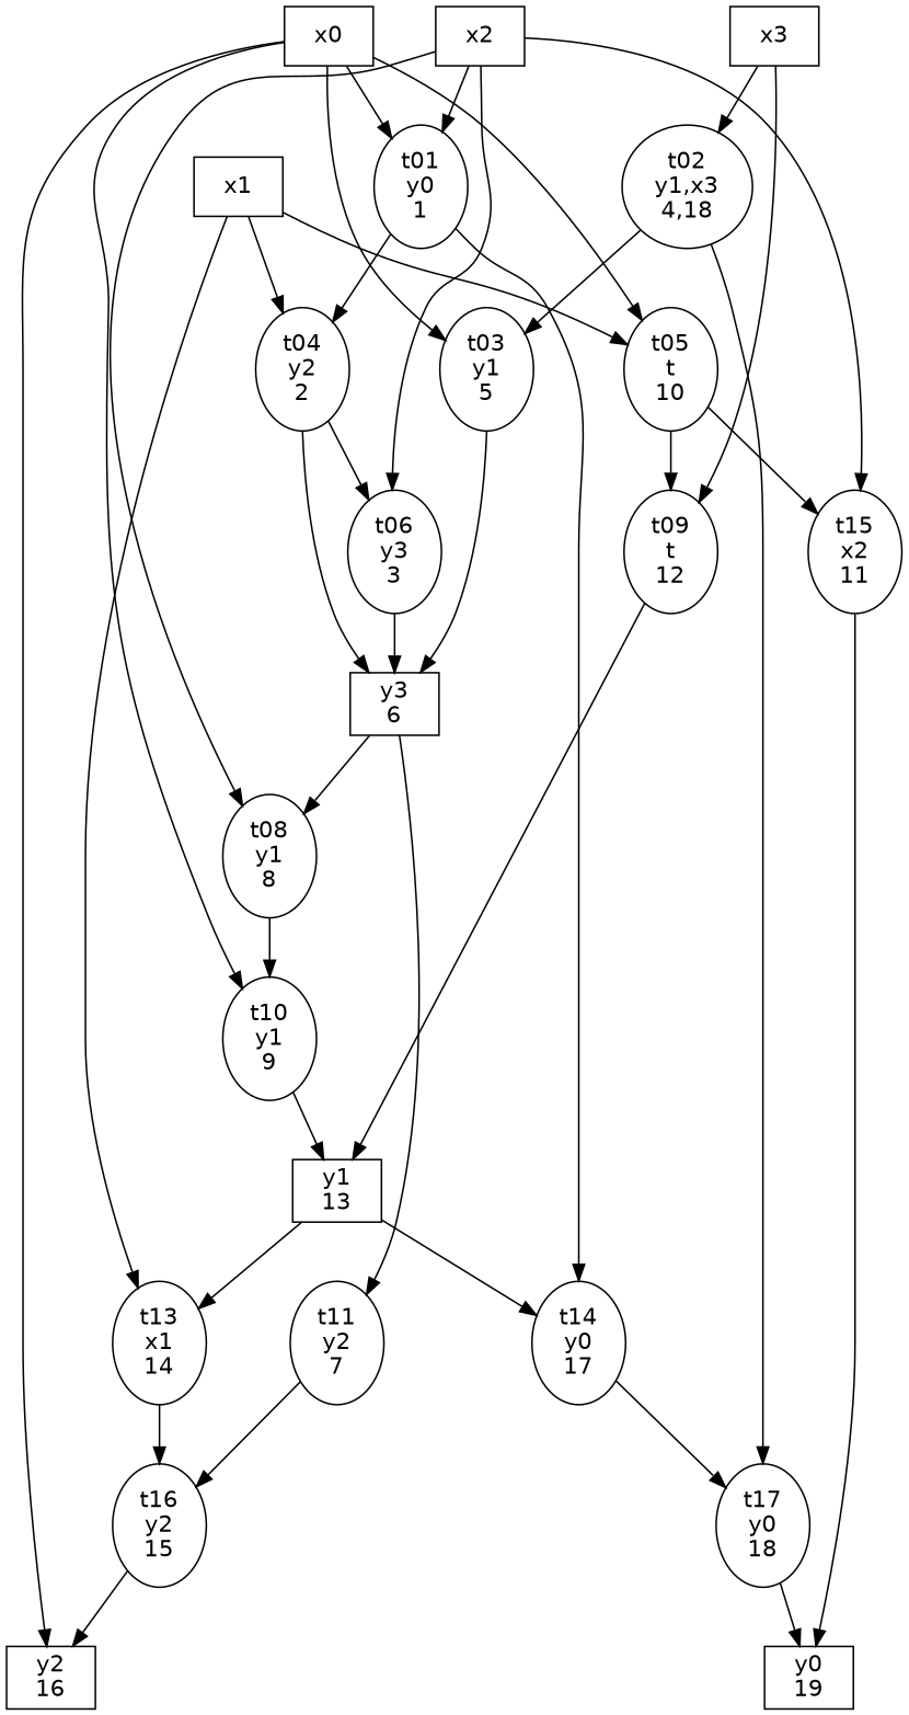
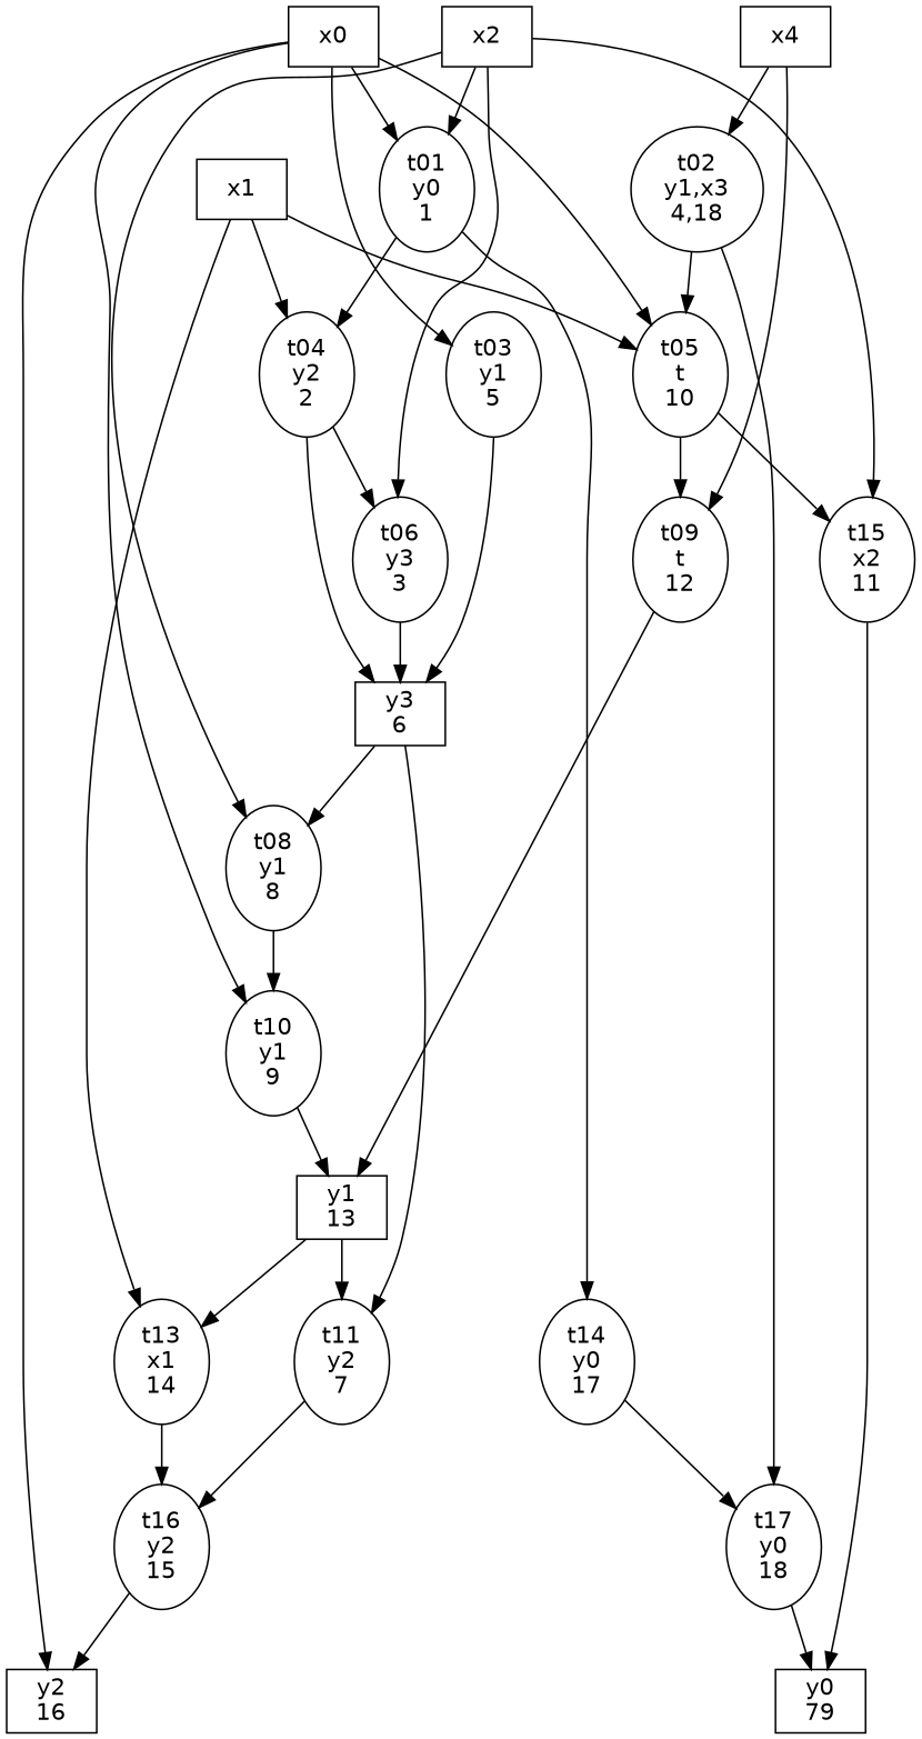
  strict digraph {
    fontname="DejaVu Sans"
    node [fontname="DejaVu Sans"]
    edge [fontname="DejaVu Sans"]
    x0 [shape=box]
    t01 [label="\N\ny0\n1"]
    t03 [label="\N\ny1\n5"]
    t10 [label="\N\ny1\n9"]
    t05 [label="\N\nt\n10"]
    y2 [label="\N\n16" shape=box]
    t04 [label="\N\ny2\n2"]
    t14 [label="\N\ny0\n17"]
    y3 [label="\N\n6" shape=box]
    y1 [label="\N\n13" shape=box]
    t15 [label="\N\nx2\n11"]
    t09 [label="\N\nt\n12"]
    x1 [shape=box]
    t13 [label="\N\nx1\n14"]
    t06 [label="\N\ny3\n3"]
    t16 [label="\N\ny2\n15"]
    x2 [shape=box]
    t08 [label="\N\ny1\n8"]
-   y0 [label="\N\n19" shape=box]
-   x3 [shape=box]
+   y0 [label="\N\n79" shape=box]
+   x3 [shape=box label=x4]
    t02 [label="\N\ny1,x3\n4,18"]
    t17 [label="\N\ny0\n18"]
    t11 [label="\N\ny2\n7"]
    x0 -> t01
    x0 -> t03
    x0 -> t10
    x0 -> t05
    x0 -> y2
    t01 -> t04
    t01 -> t14
    t03 -> y3
    t10 -> y1
    t05 -> t15
    t05 -> t09
    t04 -> y3
    t04 -> t06
    t14 -> t17
    y3 -> t08
    y3 -> t11
-   y1 -> t14
+   y1 -> t11
    y1 -> t13
    t15 -> y0
    t09 -> y1
    x1 -> t05
    x1 -> t04
    x1 -> t13
    t13 -> t16
    t06 -> y3
    t16 -> y2
    x2 -> t01
    x2 -> t15
    x2 -> t06
    x2 -> t08
    t08 -> t10
    x3 -> t09
    x3 -> t02
-   t02 -> t03
+   t02 -> t05
    t02 -> t17
    t17 -> y0
    t11 -> t16
  }
